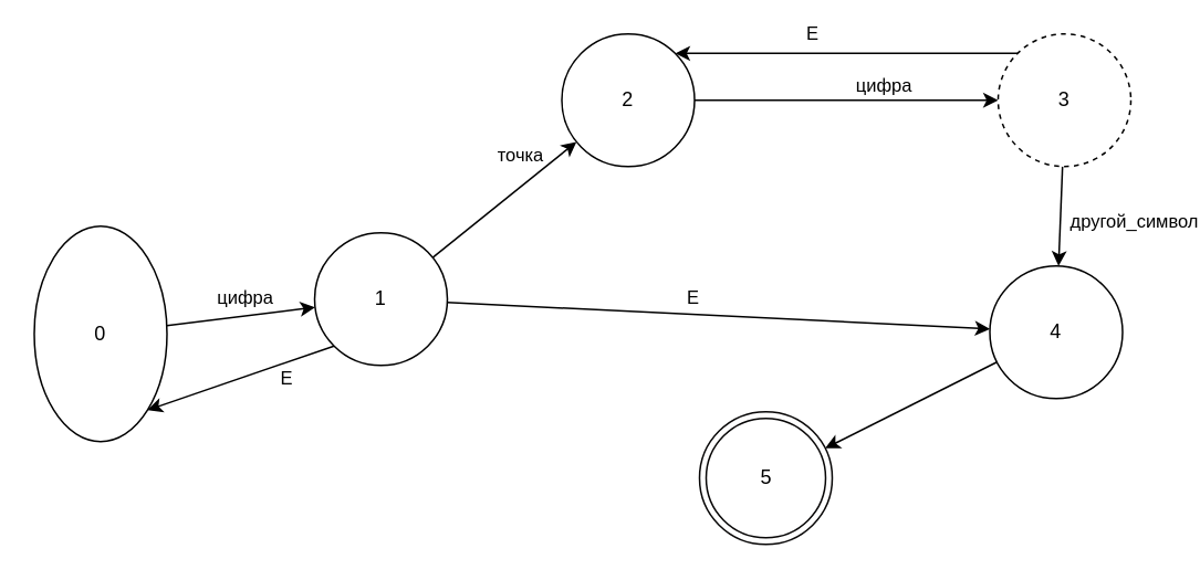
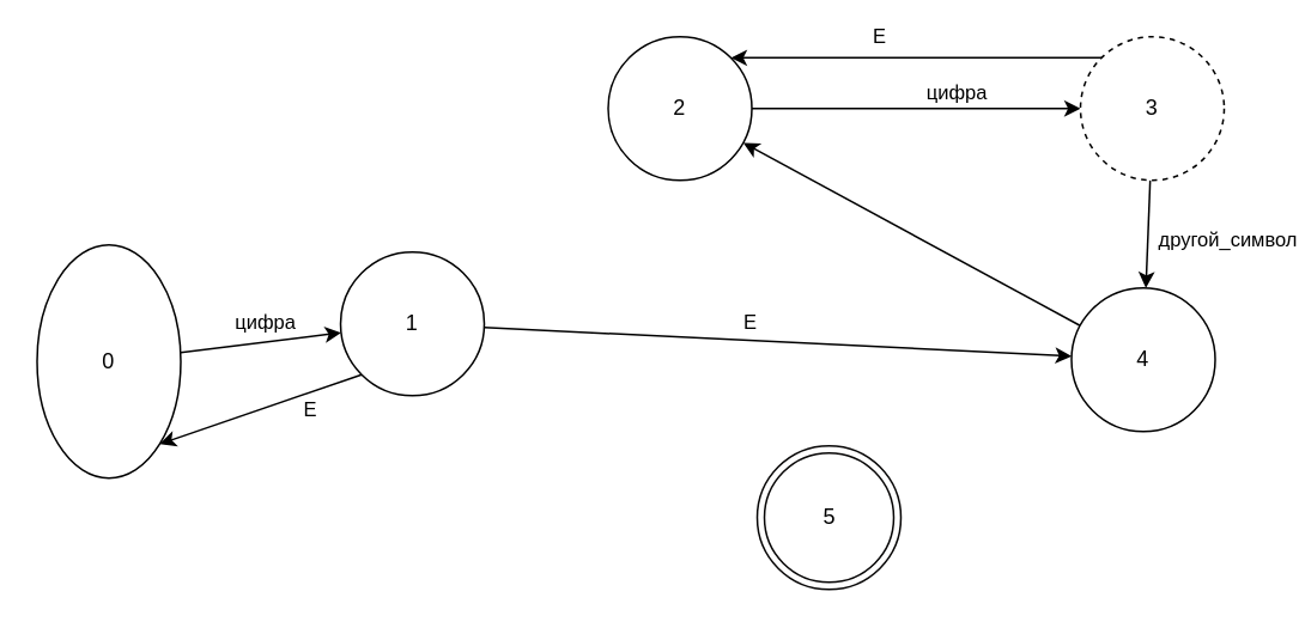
  <mxCell id="0" />
  <mxCell id="1" parent="0" />
  <mxCell id="2" style="rounded=0;orthogonalLoop=1;jettySize=auto;html=1;" parent="1" source="4" edge="1" target="11"><mxGeometry relative="1" as="geometry"><mxPoint x="180" y="176" as="targetPoint" /></mxGeometry></mxCell>
  <mxCell id="3" value="цифра" style="edgeLabel;html=1;align=center;verticalAlign=middle;resizable=0;points=[];" parent="2" vertex="1" connectable="0"><mxGeometry x="0.332" y="1" relative="1" as="geometry"><mxPoint x="-13" y="-9" as="offset" /></mxGeometry></mxCell>
  <mxCell id="4" value="0" style="ellipse;whiteSpace=wrap;html=1;" parent="1" vertex="1"><mxGeometry x="20" y="136" width="80" height="130" as="geometry" /></mxCell>
  <mxCell id="5" style="rounded=0;orthogonalLoop=1;jettySize=auto;html=1;" parent="1" source="11" target="22" edge="1"><mxGeometry relative="1" as="geometry" /></mxCell>
  <mxCell id="6" value="E" style="edgeLabel;html=1;align=center;verticalAlign=middle;resizable=0;points=[];" parent="5" vertex="1" connectable="0"><mxGeometry x="-0.125" relative="1" as="geometry"><mxPoint x="5" y="-10" as="offset" /></mxGeometry></mxCell>
  <mxCell id="7" style="rounded=0;orthogonalLoop=1;jettySize=auto;html=1;entryX=1;entryY=1;entryDx=0;entryDy=0;exitX=0;exitY=1;exitDx=0;exitDy=0;" parent="1" source="11" target="4" edge="1"><mxGeometry relative="1" as="geometry"><mxPoint x="340" y="256" as="targetPoint" /></mxGeometry></mxCell>
  <mxCell id="8" value="E" style="edgeLabel;html=1;align=center;verticalAlign=middle;resizable=0;points=[];" parent="7" vertex="1" connectable="0"><mxGeometry x="0.416" y="1" relative="1" as="geometry"><mxPoint x="50" y="-9" as="offset" /></mxGeometry></mxCell>
- <mxCell id="9" style="rounded=0;orthogonalLoop=1;jettySize=auto;html=1;" parent="1" source="11" target="15" edge="1"><mxGeometry relative="1" as="geometry" /></mxCell>
- <mxCell id="10" value="точка" style="edgeLabel;html=1;align=center;verticalAlign=middle;resizable=0;points=[];" parent="9" vertex="1" connectable="0"><mxGeometry x="0.527" y="2" relative="1" as="geometry"><mxPoint x="-13" y="-8" as="offset" /></mxGeometry></mxCell>
  <mxCell id="11" value="1" style="ellipse;whiteSpace=wrap;html=1;" parent="1" vertex="1"><mxGeometry x="189" y="140" width="80" height="80" as="geometry" /></mxCell>
  <mxCell id="12" value="5" style="ellipse;html=1;shape=endState;fillColor=none;strokeColor=#080707;" parent="1" vertex="1"><mxGeometry x="421" y="248" width="80" height="80" as="geometry" /></mxCell>
  <mxCell id="13" style="rounded=0;orthogonalLoop=1;jettySize=auto;html=1;entryX=0;entryY=0.5;entryDx=0;entryDy=0;" parent="1" source="15" target="20" edge="1"><mxGeometry relative="1" as="geometry" /></mxCell>
  <mxCell id="14" value="цифра" style="edgeLabel;html=1;align=center;verticalAlign=middle;resizable=0;points=[];" parent="13" vertex="1" connectable="0"><mxGeometry x="0.364" relative="1" as="geometry"><mxPoint x="-12" y="-10" as="offset" /></mxGeometry></mxCell>
  <mxCell id="15" value="2" style="ellipse;whiteSpace=wrap;html=1;" parent="1" vertex="1"><mxGeometry x="338" y="20" width="80" height="80" as="geometry" /></mxCell>
  <mxCell id="16" style="rounded=0;orthogonalLoop=1;jettySize=auto;html=1;entryX=1;entryY=0;entryDx=0;entryDy=0;exitX=0;exitY=0;exitDx=0;exitDy=0;" parent="1" source="20" target="15" edge="1"><mxGeometry relative="1" as="geometry"><mxPoint x="700" y="56" as="targetPoint" /></mxGeometry></mxCell>
  <mxCell id="17" value="E" style="edgeLabel;html=1;align=center;verticalAlign=middle;resizable=0;points=[];" parent="16" vertex="1" connectable="0"><mxGeometry x="0.204" y="-1" relative="1" as="geometry"><mxPoint y="-11" as="offset" /></mxGeometry></mxCell>
  <mxCell id="18" style="rounded=0;orthogonalLoop=1;jettySize=auto;html=1;" parent="1" source="20" target="22" edge="1"><mxGeometry relative="1" as="geometry" /></mxCell>
  <mxCell id="19" value="другой_символ" style="edgeLabel;html=1;align=center;verticalAlign=middle;resizable=0;points=[];" parent="18" vertex="1" connectable="0"><mxGeometry x="0.108" y="1" relative="1" as="geometry"><mxPoint x="43" as="offset" /></mxGeometry></mxCell>
  <mxCell id="20" value="3" style="ellipse;whiteSpace=wrap;html=1;dashed=1;" parent="1" vertex="1"><mxGeometry x="601" y="20" width="80" height="80" as="geometry" /></mxCell>
- <mxCell id="21" style="edgeStyle=none;rounded=0;orthogonalLoop=1;jettySize=auto;html=1;" edge="1" parent="1" source="22" target="12"><mxGeometry relative="1" as="geometry" /></mxCell>
+ <mxCell id="21" style="edgeStyle=none;rounded=0;orthogonalLoop=1;jettySize=auto;html=1;" edge="1" parent="1" source="22" target="15"><mxGeometry relative="1" as="geometry" /></mxCell>
  <mxCell id="22" value="4" style="ellipse;whiteSpace=wrap;html=1;" vertex="1" parent="1"><mxGeometry x="596" y="160" width="80" height="80" as="geometry" /></mxCell>
